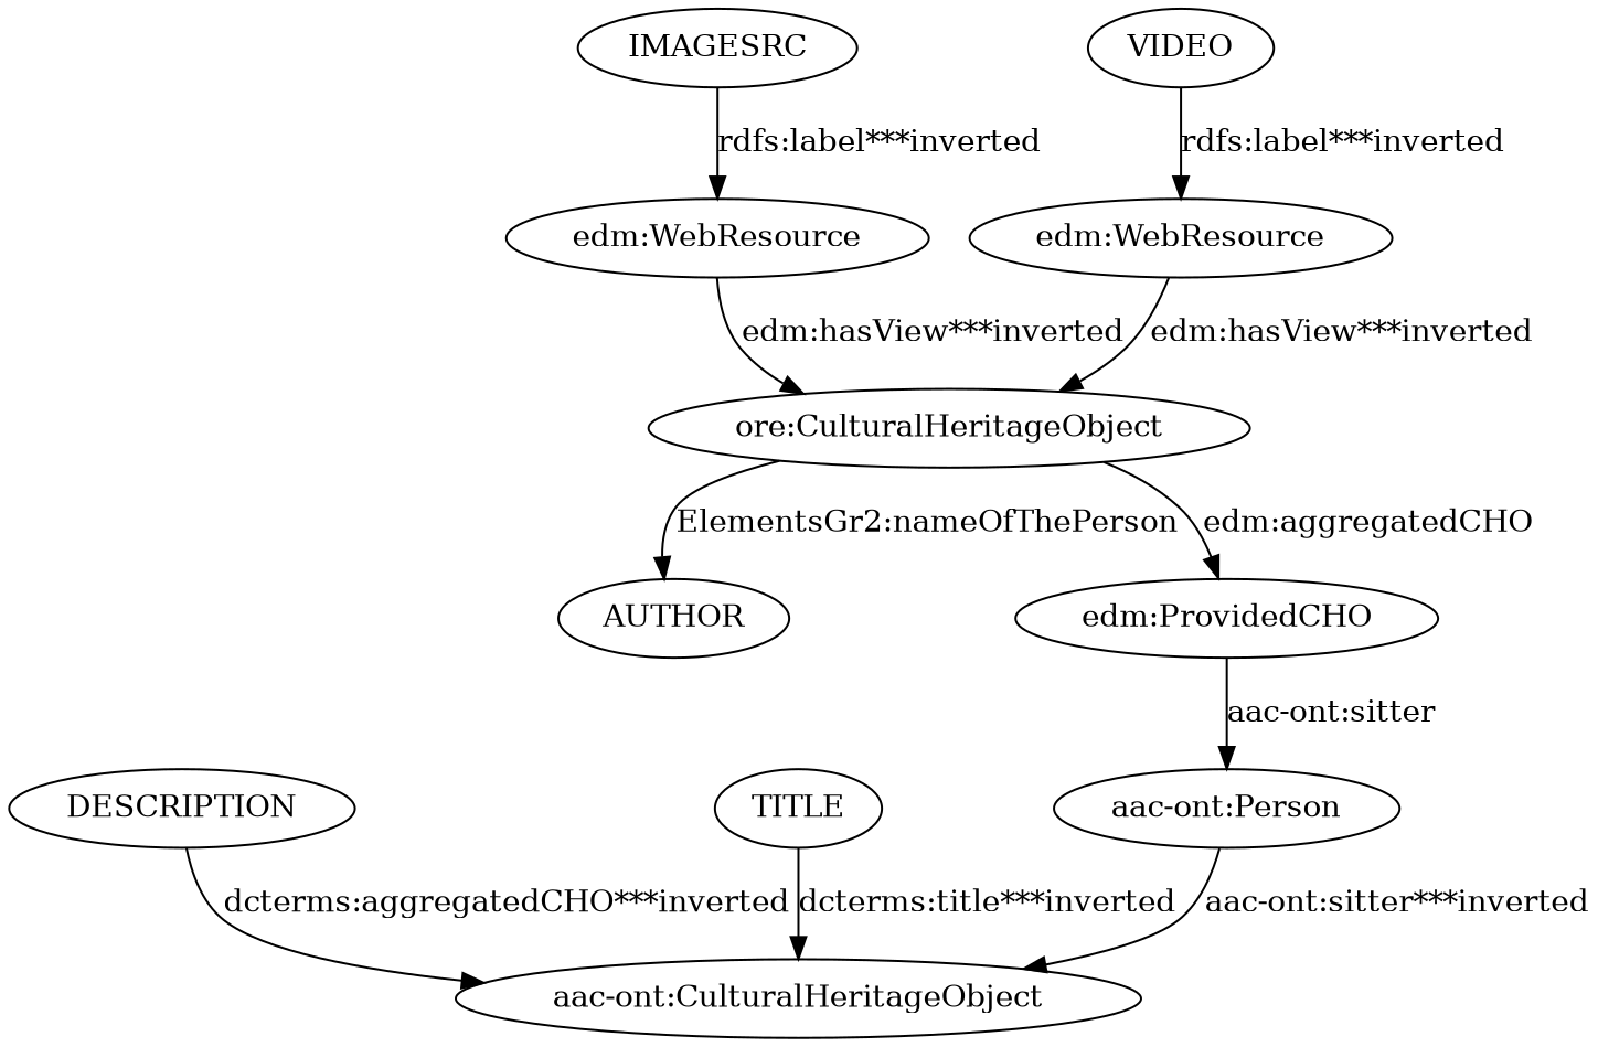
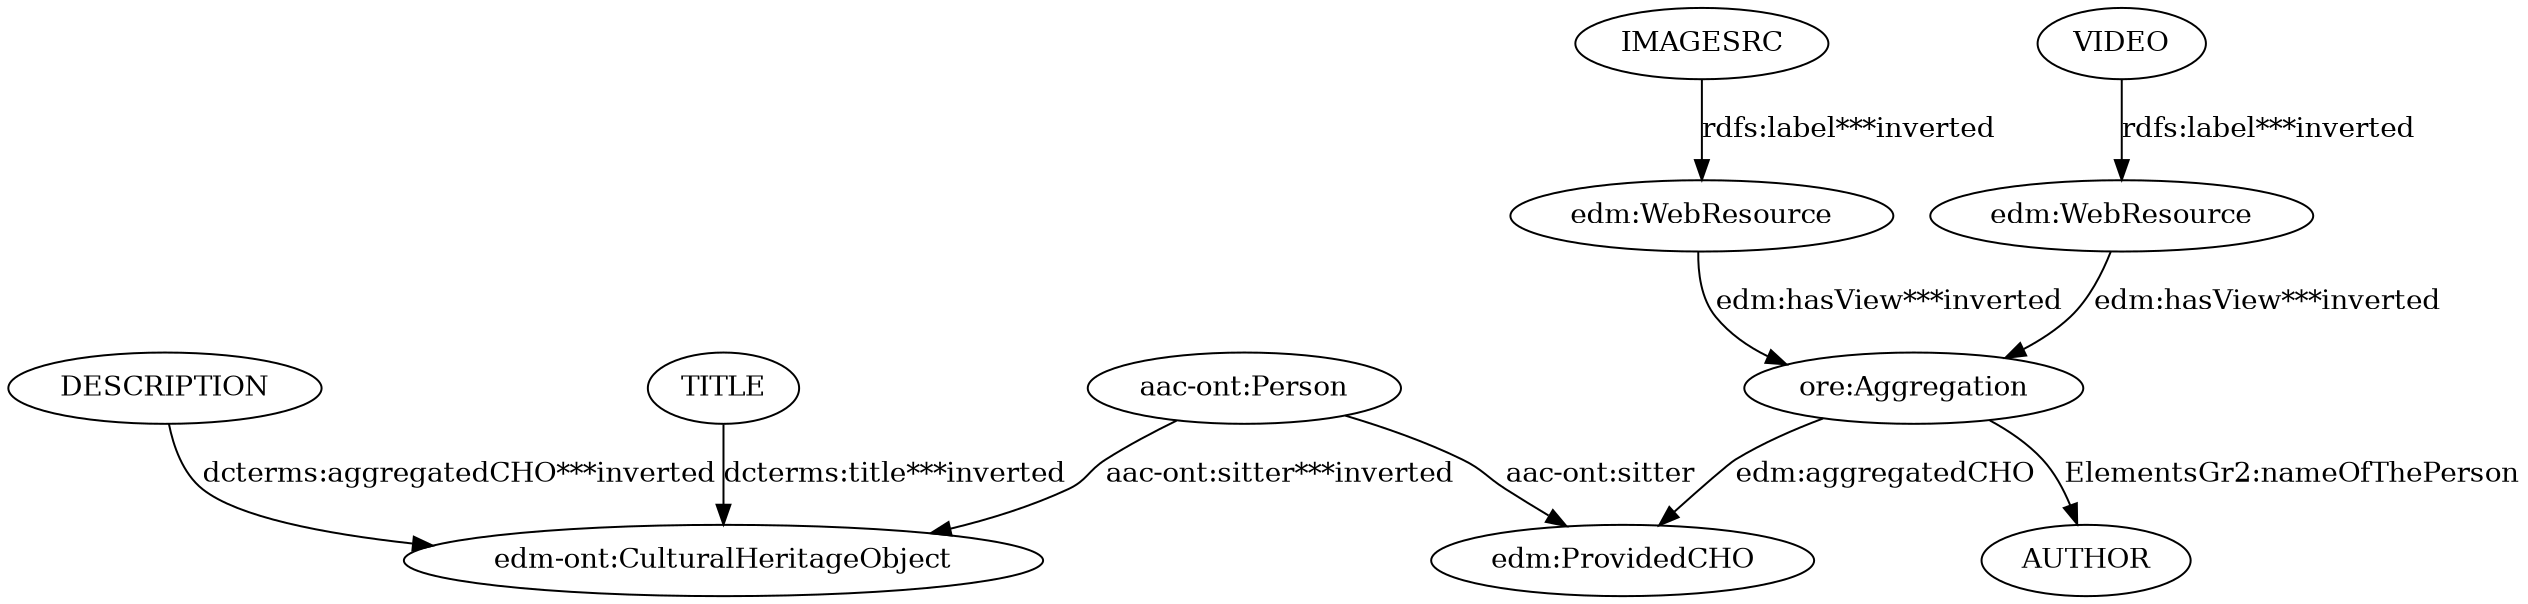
  digraph {
    node [type=class_uri]
    edge [type=st_property_uri weight=1]
    n1 [label=DESCRIPTION type=attribute_name]
-   n2 [label="aac-ont:CulturalHeritageObject"]
+   n2 [label="edm-ont:CulturalHeritageObject"]
    n3 [label=IMAGESRC type=attribute_name]
    n4 [label="edm:WebResource"]
-   n5 [label="ore:CulturalHeritageObject"]
+   n5 [label="ore:Aggregation"]
    n6 [label=AUTHOR type=attribute_name]
    n7 [label="edm:ProvidedCHO"]
    n8 [label=TITLE type=attribute_name]
    n9 [label=VIDEO type=attribute_name]
    n10 [label="edm:WebResource"]
    n11 [label="aac-ont:Person"]
    n1 -> n2 [label="dcterms:aggregatedCHO***inverted"]
    n3 -> n4 [label="rdfs:label***inverted"]
    n4 -> n5 [label="edm:hasView***inverted" type=direct_property_uri]
    n5 -> n6 [label="ElementsGr2:nameOfThePerson" weight=""]
    n5 -> n7 [label="edm:aggregatedCHO" type=direct_property_uri]
-   n7 -> n11 [label="aac-ont:sitter" type=direct_property_uri]
+   n11 -> n7 [label="aac-ont:sitter" type=direct_property_uri]
    n8 -> n2 [label="dcterms:title***inverted"]
    n9 -> n10 [label="rdfs:label***inverted"]
    n10 -> n5 [label="edm:hasView***inverted" type=direct_property_uri]
    n11 -> n2 [label="aac-ont:sitter***inverted" type=direct_property_uri]
  }
